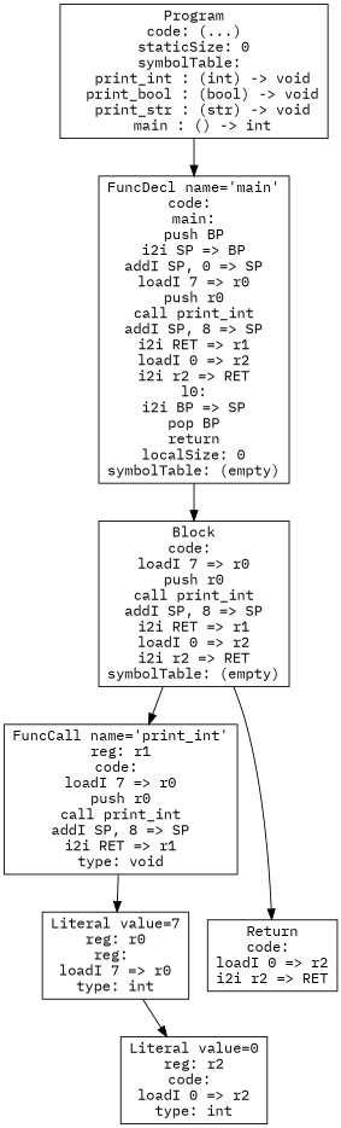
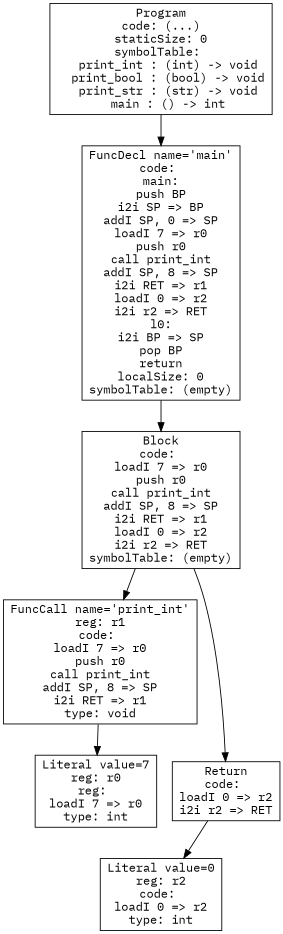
  digraph {
    fontname="IBM Plex Mono"
    node [fontname="IBM Plex Mono" shape=box]
    edge [fontname="IBM Plex Mono"]
    n1 [label="Literal value=7\nreg: r0\nreg: \nloadI 7 => r0\ntype: int"]
    n2 [label="FuncCall name='print_int'\nreg: r1\ncode: \nloadI 7 => r0\npush r0\ncall print_int\naddI SP, 8 => SP\ni2i RET => r1\ntype: void"]
    n3 [label="Literal value=0\nreg: r2\ncode: \nloadI 0 => r2\ntype: int"]
    n4 [label="Return\ncode: \nloadI 0 => r2\ni2i r2 => RET"]
    n5 [label="Block\ncode: \nloadI 7 => r0\npush r0\ncall print_int\naddI SP, 8 => SP\ni2i RET => r1\nloadI 0 => r2\ni2i r2 => RET\nsymbolTable: (empty)"]
    n6 [label="FuncDecl name='main'\ncode: \nmain:\npush BP\ni2i SP => BP\naddI SP, 0 => SP\nloadI 7 => r0\npush r0\ncall print_int\naddI SP, 8 => SP\ni2i RET => r1\nloadI 0 => r2\ni2i r2 => RET\nl0:\ni2i BP => SP\npop BP\nreturn\nlocalSize: 0\nsymbolTable: (empty)"]
    n7 [label="Program\ncode: (...)\nstaticSize: 0\nsymbolTable: \n  print_int : (int) -> void\n  print_bool : (bool) -> void\n  print_str : (str) -> void\n  main : () -> int"]
    n2 -> n1
-   n1 -> n3
+   n4 -> n3
    n5 -> n2
    n5 -> n4
    n6 -> n5
    n7 -> n6
  }
